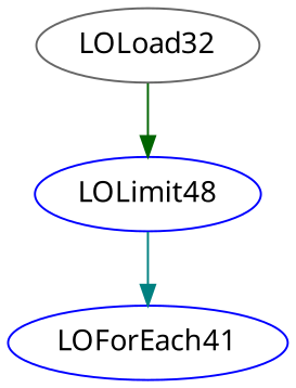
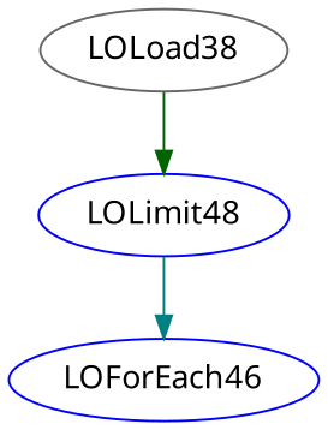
  digraph {
    fontname="Noto Sans"
    node [color=blue fontname="Noto Sans"]
    edge [fontname="Noto Sans"]
    n1 [label=LOLimit48 limit=100]
-   LOForEach41 [hasflat=false]
-   LOLoad38 [color=gray40 label=LOLoad32]
+   LOForEach41 [hasflat=false label=LOForEach46]
+   LOLoad38 [color=gray40]
    n1 -> LOForEach41 [color=teal]
    LOLoad38 -> n1 [color=darkgreen]
  }
